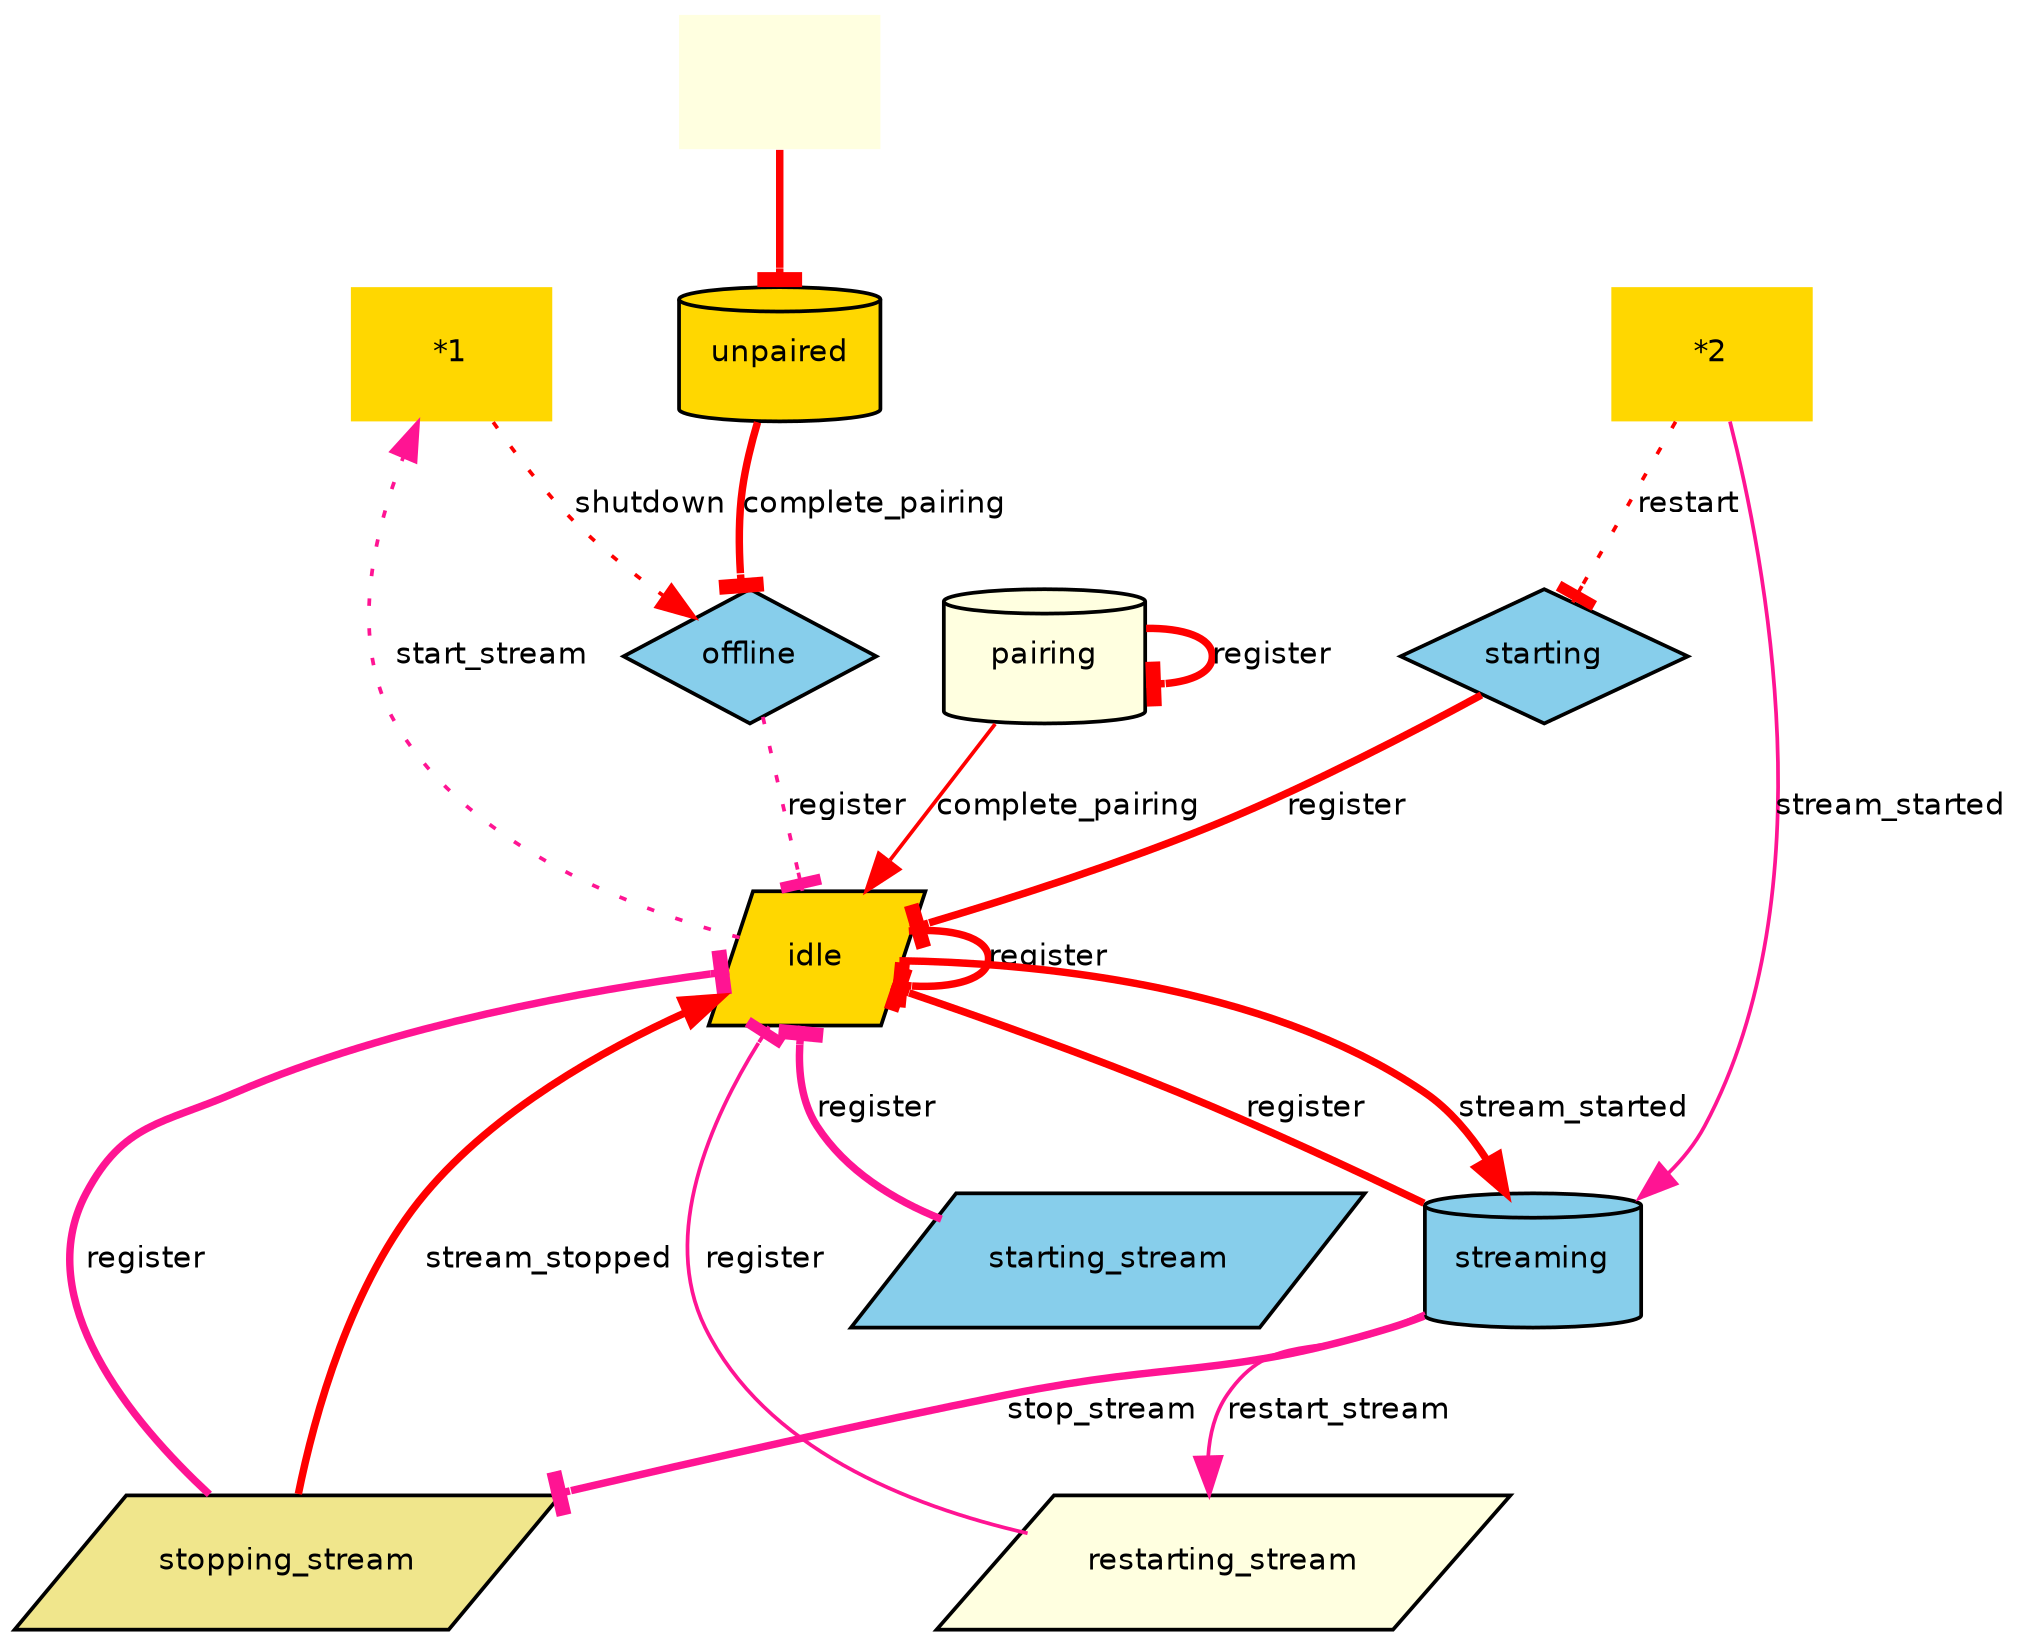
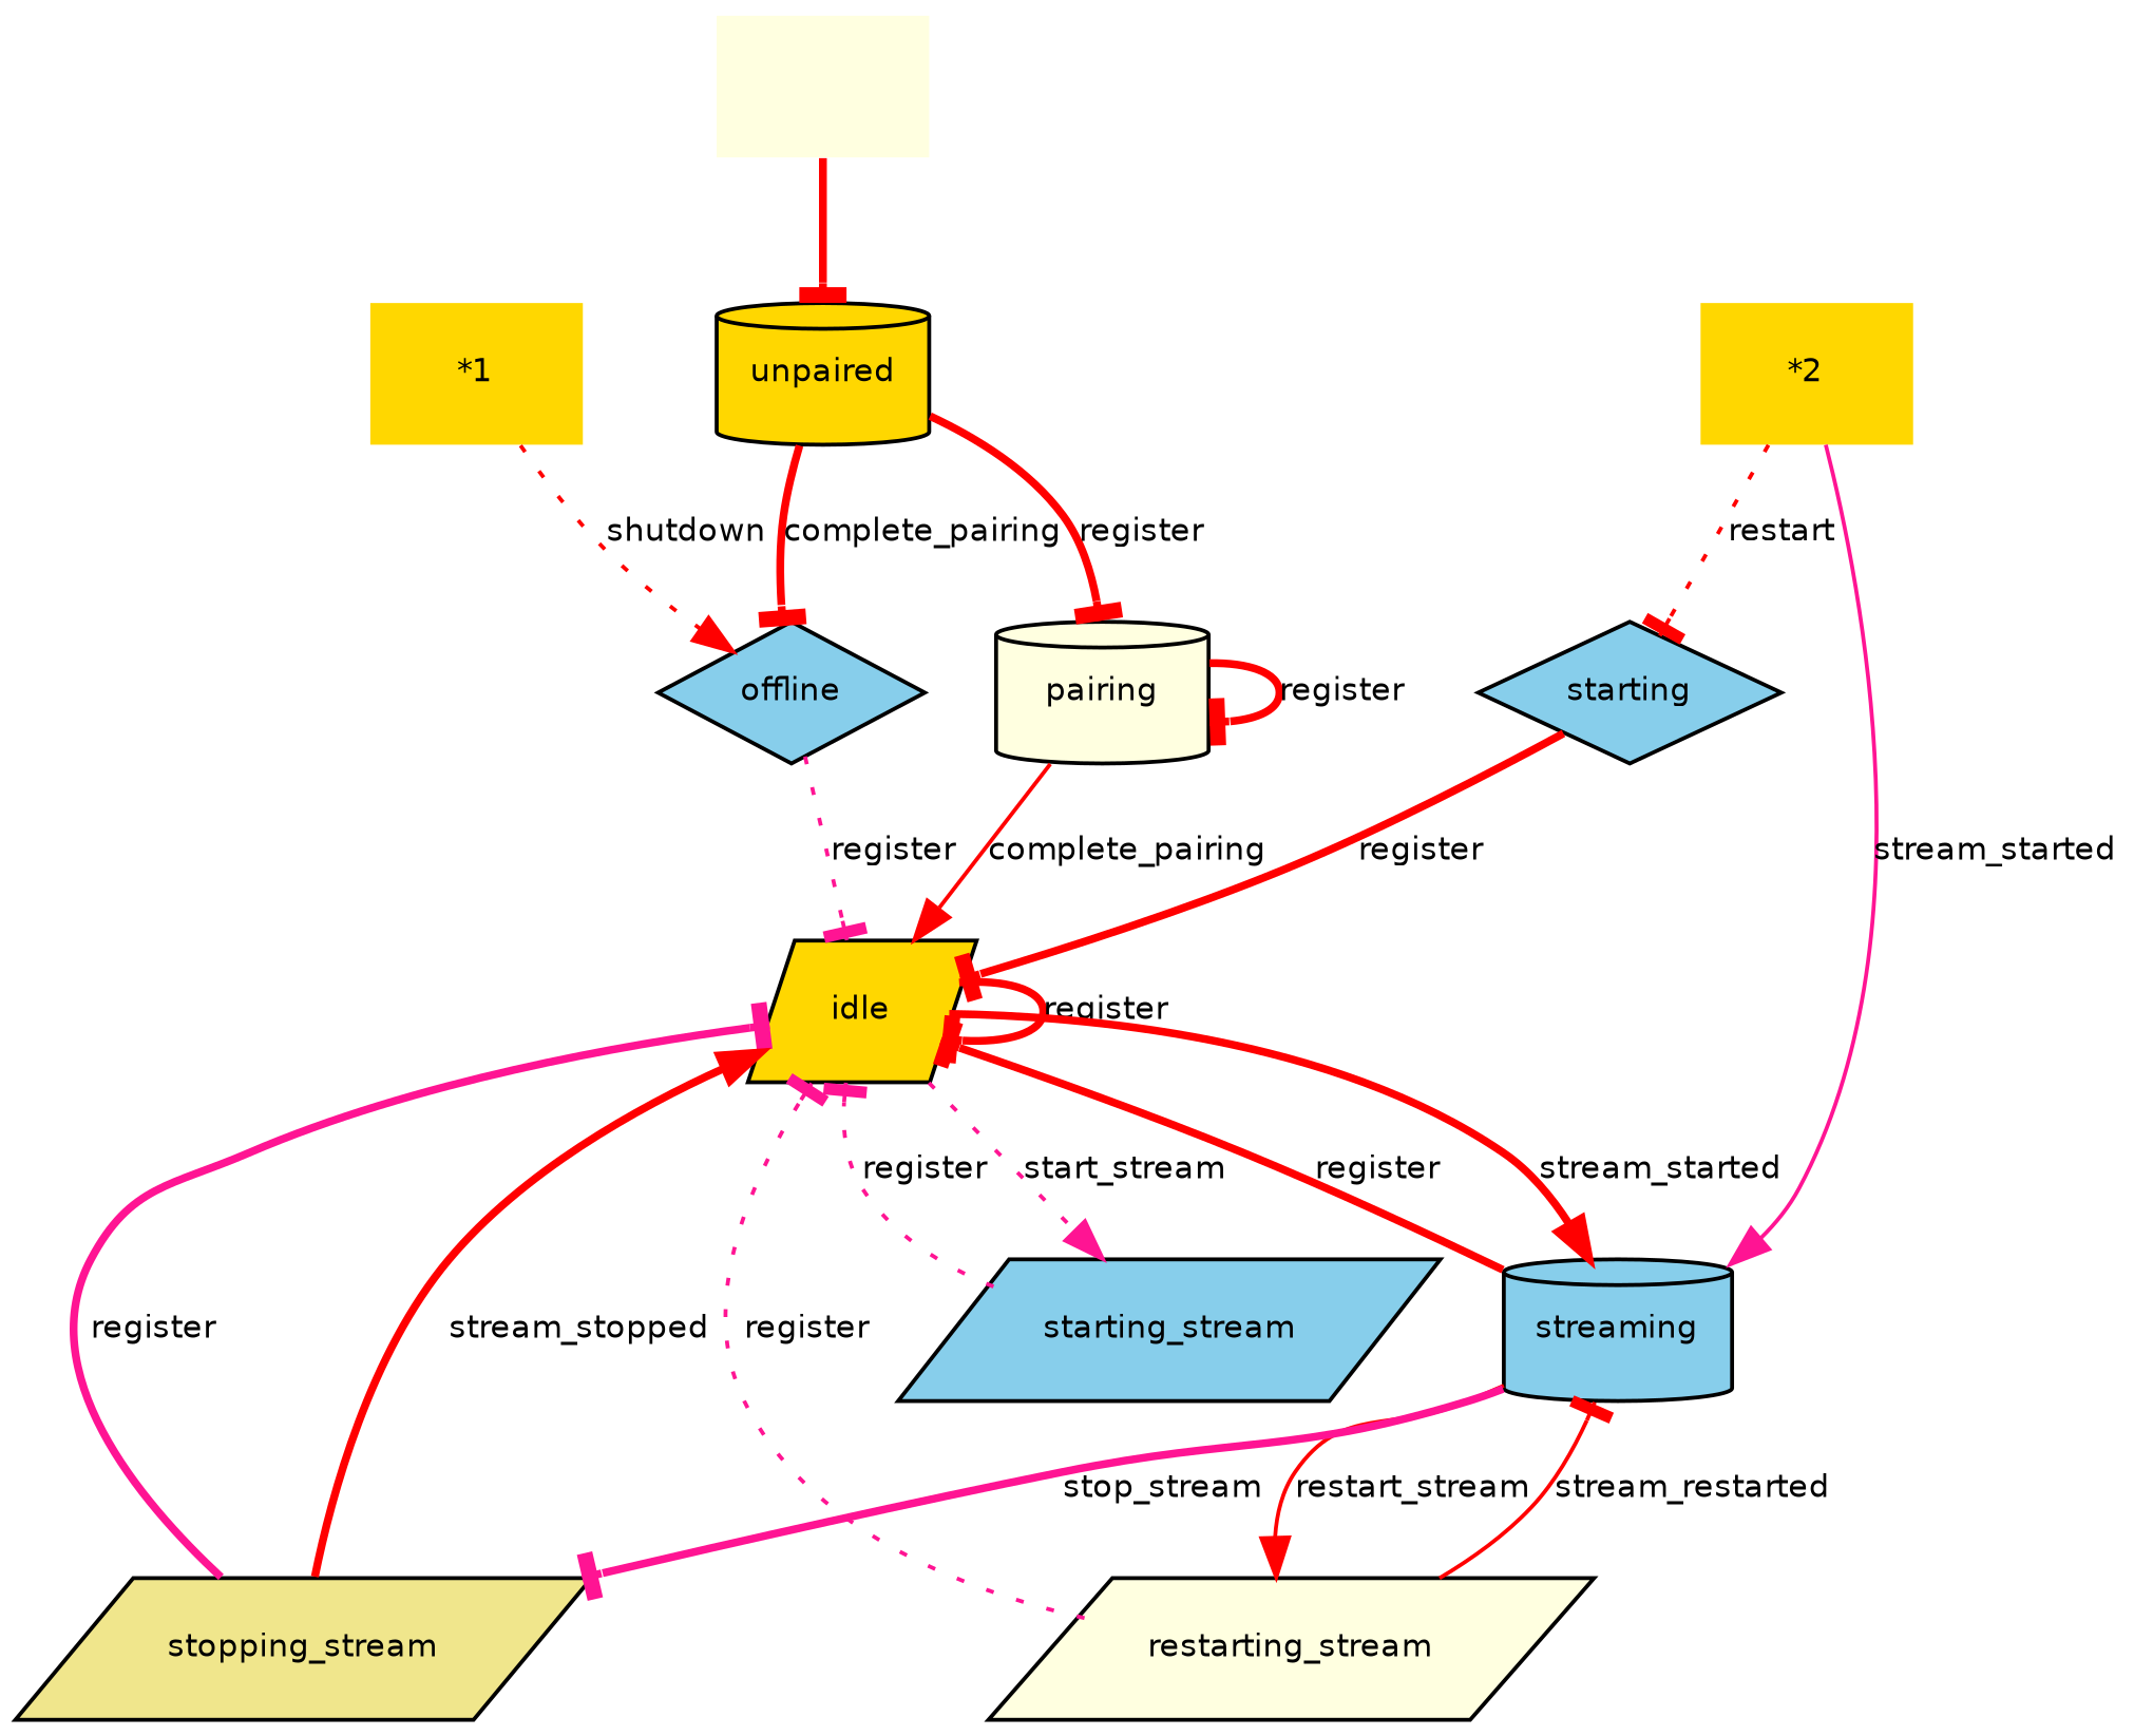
  digraph {
    fontname="Bitstream Vera Sans"
    fontsize=8
    node [fillcolor=gold fontname="Bitstream Vera Sans" fontsize=8 shape=parallelogram style=filled]
    edge [arrowhead=tee arrowtail=none color=red fontname="Bitstream Vera Sans" fontsize=8 style=bold]
    "*1" [shape=none]
    offline [fillcolor=skyblue shape=diamond]
    idle
    "*2" [shape=none]
    starting [fillcolor=skyblue shape=diamond]
    streaming [fillcolor=skyblue shape=cylinder]
    "" [fillcolor=lightyellow shape=none]
    unpaired [shape=cylinder]
    pairing [fillcolor=lightyellow shape=cylinder]
    starting_stream [fillcolor=skyblue]
    restarting_stream [fillcolor=lightyellow]
    stopping_stream [fillcolor=khaki]
    "*1" -> offline [arrowhead=normal label=shutdown style=dotted]
    offline -> idle [color=deeppink label=register style=dotted]
    idle -> idle [label=register]
    idle -> streaming [arrowhead=normal label=stream_started]
-   idle -> "*1" [arrowhead=normal color=deeppink label=start_stream style=dotted]
+   idle -> starting_stream [arrowhead=normal color=deeppink label=start_stream style=dotted]
    "*2" -> starting [label=restart style=dotted]
    "*2" -> streaming [arrowhead=normal color=deeppink label=stream_started style=solid]
    starting -> idle [label=register]
    streaming -> idle [label=register]
-   streaming -> restarting_stream [arrowhead=normal color=deeppink label=restart_stream style=solid]
+   streaming -> restarting_stream [arrowhead=normal label=restart_stream style=solid]
    streaming -> stopping_stream [color=deeppink label=stop_stream]
    "" -> unpaired
    unpaired -> offline [label=complete_pairing]
+   unpaired -> pairing [label=register]
    pairing -> idle [arrowhead=normal label=complete_pairing style=solid]
    pairing -> pairing [label=register]
-   starting_stream -> idle [color=deeppink label=register]
-   restarting_stream -> idle [color=deeppink label=register style=solid]
+   starting_stream -> idle [color=deeppink label=register style=dotted]
+   restarting_stream -> idle [color=deeppink label=register style=dotted]
+   restarting_stream -> streaming [label=stream_restarted style=solid]
    stopping_stream -> idle [color=deeppink label=register]
    stopping_stream -> idle [arrowhead=normal label=stream_stopped]
  }
